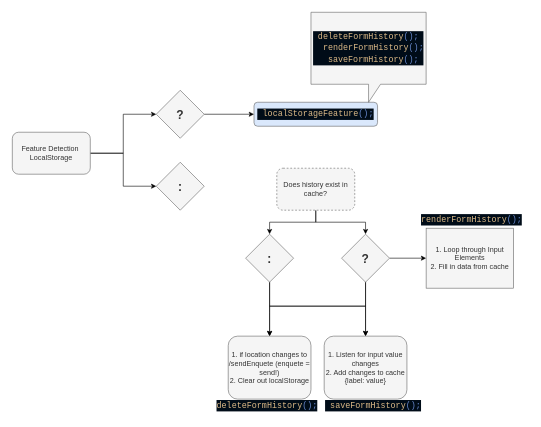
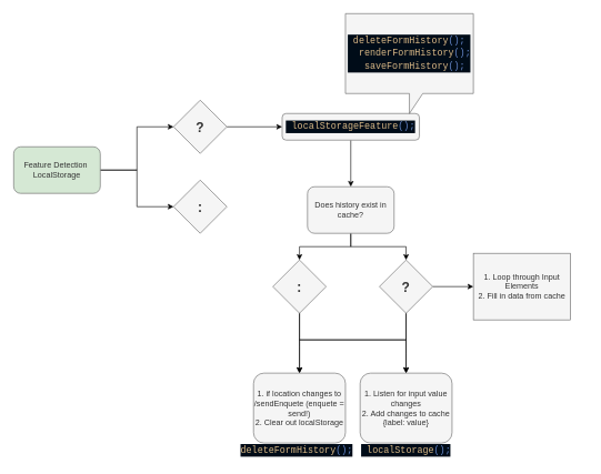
  <mxCell id="0" />
  <mxCell id="1" parent="0" />
  <mxCell id="2" style="edgeStyle=orthogonalEdgeStyle;rounded=0;orthogonalLoop=1;jettySize=auto;html=1;entryX=0;entryY=0.5;entryDx=0;entryDy=0;" edge="1" parent="1" source="4" target="8"><mxGeometry relative="1" as="geometry" /></mxCell>
  <mxCell id="3" style="edgeStyle=orthogonalEdgeStyle;rounded=0;orthogonalLoop=1;jettySize=auto;html=1;" edge="1" parent="1" source="4" target="9"><mxGeometry relative="1" as="geometry" /></mxCell>
- <mxCell id="4" value="Feature Detection&amp;nbsp;&lt;br&gt;LocalStorage" style="rounded=1;whiteSpace=wrap;html=1;fontSize=12;glass=0;strokeWidth=1;shadow=0;fillColor=#f5f5f5;strokeColor=#666666;fontColor=#333333;" parent="1" vertex="1"><mxGeometry y="220" width="130" height="70" as="geometry" x="20" /></mxCell>
- <mxCell id="6" value="&lt;div style=&quot;color: rgb(102 , 136 , 204) ; background-color: rgb(0 , 12 , 24) ; font-family: &amp;#34;consolas&amp;#34; , &amp;#34;courier new&amp;#34; , monospace ; font-size: 14px ; line-height: 19px&quot;&gt;&amp;nbsp;&lt;span style=&quot;color: #ddbb88&quot;&gt;localStorageFeature&lt;/span&gt;();&lt;/div&gt;" style="rounded=1;whiteSpace=wrap;html=1;fontSize=12;glass=0;strokeWidth=1;shadow=0;fillColor=#dae8fc;strokeColor=#666666;fontColor=#333333;" parent="1" vertex="1"><mxGeometry x="423" y="170" width="206" height="40" as="geometry" /></mxCell>
+ <mxCell id="4" value="Feature Detection&amp;nbsp;&lt;br&gt;LocalStorage" style="rounded=1;whiteSpace=wrap;html=1;fontSize=12;glass=0;strokeWidth=1;shadow=0;fillColor=#d5e8d4;strokeColor=#666666;fontColor=#333333;" parent="1" vertex="1"><mxGeometry y="220" width="130" height="70" as="geometry" x="20" /></mxCell>
+ <mxCell id="5" style="edgeStyle=orthogonalEdgeStyle;rounded=0;orthogonalLoop=1;jettySize=auto;html=1;entryX=0.5;entryY=0;entryDx=0;entryDy=0;" edge="1" parent="1" source="6" target="12"><mxGeometry relative="1" as="geometry" /></mxCell>
+ <mxCell id="6" value="&lt;div style=&quot;color: rgb(102 , 136 , 204) ; background-color: rgb(0 , 12 , 24) ; font-family: &amp;#34;consolas&amp;#34; , &amp;#34;courier new&amp;#34; , monospace ; font-size: 14px ; line-height: 19px&quot;&gt;&amp;nbsp;&lt;span style=&quot;color: #ddbb88&quot;&gt;localStorageFeature&lt;/span&gt;();&lt;/div&gt;" style="rounded=1;whiteSpace=wrap;html=1;fontSize=12;glass=0;strokeWidth=1;shadow=0;fillColor=#f5f5f5;strokeColor=#666666;fontColor=#333333;" parent="1" vertex="1"><mxGeometry x="423" y="170" width="206" height="40" as="geometry" /></mxCell>
  <mxCell id="7" style="edgeStyle=orthogonalEdgeStyle;rounded=0;orthogonalLoop=1;jettySize=auto;html=1;entryX=0;entryY=0.5;entryDx=0;entryDy=0;" edge="1" parent="1" source="8" target="6"><mxGeometry relative="1" as="geometry" /></mxCell>
  <mxCell id="8" value="&lt;font style=&quot;font-size: 20px&quot;&gt;&lt;b&gt;?&lt;/b&gt;&lt;/font&gt;" style="rhombus;whiteSpace=wrap;html=1;fillColor=#f5f5f5;strokeColor=#666666;fontColor=#333333;" vertex="1" parent="1"><mxGeometry x="260" y="150" width="80" height="80" as="geometry" /></mxCell>
  <mxCell id="9" value="&lt;font style=&quot;font-size: 20px&quot;&gt;&lt;b&gt;:&lt;/b&gt;&lt;/font&gt;" style="rhombus;whiteSpace=wrap;html=1;fillColor=#f5f5f5;strokeColor=#666666;fontColor=#333333;" vertex="1" parent="1"><mxGeometry x="260" y="270" width="80" height="80" as="geometry" /></mxCell>
  <mxCell id="10" style="edgeStyle=orthogonalEdgeStyle;rounded=0;orthogonalLoop=1;jettySize=auto;html=1;" edge="1" parent="1" source="12" target="19"><mxGeometry relative="1" as="geometry" /></mxCell>
  <mxCell id="11" style="edgeStyle=orthogonalEdgeStyle;rounded=0;orthogonalLoop=1;jettySize=auto;html=1;entryX=0.5;entryY=0;entryDx=0;entryDy=0;" edge="1" parent="1" source="12" target="15"><mxGeometry relative="1" as="geometry" /></mxCell>
- <mxCell id="12" value="Does history exist in cache?" style="rounded=1;whiteSpace=wrap;html=1;fontSize=12;glass=0;strokeWidth=1;shadow=0;fillColor=#f5f5f5;strokeColor=#666666;fontColor=#333333;dashed=1;" vertex="1" parent="1"><mxGeometry x="461" y="280" width="130" height="70" as="geometry" /></mxCell>
+ <mxCell id="12" value="Does history exist in cache?" style="rounded=1;whiteSpace=wrap;html=1;fontSize=12;glass=0;strokeWidth=1;shadow=0;fillColor=#f5f5f5;strokeColor=#666666;fontColor=#333333;" vertex="1" parent="1"><mxGeometry x="461" y="280" width="130" height="70" as="geometry" /></mxCell>
  <mxCell id="13" style="edgeStyle=orthogonalEdgeStyle;rounded=0;orthogonalLoop=1;jettySize=auto;html=1;" edge="1" parent="1" source="15" target="21"><mxGeometry relative="1" as="geometry"><Array as="points"><mxPoint x="449" y="510" /><mxPoint x="609" y="510" /></Array></mxGeometry></mxCell>
  <mxCell id="14" style="edgeStyle=orthogonalEdgeStyle;rounded=0;orthogonalLoop=1;jettySize=auto;html=1;" edge="1" parent="1" source="15" target="22"><mxGeometry relative="1" as="geometry"><Array as="points"><mxPoint x="449" y="520" /><mxPoint x="449" y="520" /></Array></mxGeometry></mxCell>
  <mxCell id="15" value="&lt;font style=&quot;font-size: 20px&quot;&gt;&lt;b&gt;:&lt;/b&gt;&lt;/font&gt;" style="rhombus;whiteSpace=wrap;html=1;fillColor=#f5f5f5;strokeColor=#666666;fontColor=#333333;" vertex="1" parent="1"><mxGeometry x="409" y="390" width="80" height="80" as="geometry" /></mxCell>
  <mxCell id="16" style="edgeStyle=orthogonalEdgeStyle;rounded=0;orthogonalLoop=1;jettySize=auto;html=1;" edge="1" parent="1" source="19" target="20"><mxGeometry relative="1" as="geometry"><mxPoint x="689" y="430" as="targetPoint" /></mxGeometry></mxCell>
  <mxCell id="17" style="edgeStyle=orthogonalEdgeStyle;rounded=0;orthogonalLoop=1;jettySize=auto;html=1;entryX=0.5;entryY=0;entryDx=0;entryDy=0;" edge="1" parent="1" source="19" target="21"><mxGeometry relative="1" as="geometry"><Array as="points"><mxPoint x="609" y="530" /><mxPoint x="609" y="530" /></Array></mxGeometry></mxCell>
  <mxCell id="18" style="edgeStyle=orthogonalEdgeStyle;rounded=0;orthogonalLoop=1;jettySize=auto;html=1;" edge="1" parent="1" source="19" target="22"><mxGeometry relative="1" as="geometry"><Array as="points"><mxPoint x="609" y="510" /><mxPoint x="449" y="510" /></Array></mxGeometry></mxCell>
  <mxCell id="19" value="&lt;font style=&quot;font-size: 20px&quot;&gt;&lt;b&gt;?&lt;/b&gt;&lt;/font&gt;" style="rhombus;whiteSpace=wrap;html=1;fillColor=#f5f5f5;strokeColor=#666666;fontColor=#333333;" vertex="1" parent="1"><mxGeometry x="569" y="390" width="80" height="80" as="geometry" /></mxCell>
  <mxCell id="20" value="1. Loop through Input Elements&lt;br&gt;&lt;div&gt;&lt;span&gt;2. Fill in data from cache&lt;/span&gt;&lt;/div&gt;" style="rounded=0;whiteSpace=wrap;html=1;align=center;fillColor=#f5f5f5;strokeColor=#666666;fontColor=#333333;" vertex="1" parent="1"><mxGeometry x="710" y="380" width="146" height="100" as="geometry" /></mxCell>
  <mxCell id="21" value="1. Listen for input value changes&lt;br&gt;2. Add changes to cache&lt;br&gt;{label: value}" style="rounded=1;whiteSpace=wrap;html=1;fontSize=12;glass=0;strokeWidth=1;shadow=0;fillColor=#f5f5f5;strokeColor=#666666;fontColor=#333333;" vertex="1" parent="1"><mxGeometry x="540" y="560" width="138" height="105" as="geometry" /></mxCell>
  <mxCell id="22" value="1. if location changes to /sendEnquete (enquete = send!)&lt;br&gt;2. Clear out localStorage" style="rounded=1;whiteSpace=wrap;html=1;fontSize=12;glass=0;strokeWidth=1;shadow=0;fillColor=#f5f5f5;strokeColor=#666666;fontColor=#333333;" vertex="1" parent="1"><mxGeometry x="380" y="560" width="138" height="105" as="geometry" /></mxCell>
  <mxCell id="23" value="&lt;div style=&quot;color: rgb(102 , 136 , 204) ; background-color: rgb(0 , 12 , 24) ; font-family: &amp;#34;consolas&amp;#34; , &amp;#34;courier new&amp;#34; , monospace ; font-size: 14px ; line-height: 19px&quot;&gt;&lt;div&gt;&lt;span style=&quot;color: #ddbb88&quot;&gt;deleteFormHistory&lt;/span&gt;();&lt;/div&gt;&lt;div&gt;&amp;nbsp;&amp;nbsp;&lt;span style=&quot;color: #ddbb88&quot;&gt;renderFormHistory&lt;/span&gt;();&lt;/div&gt;&lt;div&gt;&amp;nbsp;&amp;nbsp;&lt;span style=&quot;color: #ddbb88&quot;&gt;saveFormHistory&lt;/span&gt;();&lt;/div&gt;&lt;/div&gt;" style="shape=callout;whiteSpace=wrap;html=1;perimeter=calloutPerimeter;fillColor=#f5f5f5;strokeColor=#666666;fontColor=#333333;" vertex="1" parent="1"><mxGeometry x="518" y="20" width="192" height="150" as="geometry" /></mxCell>
- <mxCell id="24" value="&lt;div style=&quot;color: rgb(102, 136, 204); background-color: rgb(0, 12, 24); font-family: consolas, &amp;quot;courier new&amp;quot;, monospace; font-weight: normal; font-size: 14px; line-height: 19px;&quot;&gt;&lt;div&gt;&lt;span style=&quot;color: #6688cc&quot;&gt;&amp;nbsp;&lt;/span&gt;&lt;span style=&quot;color: #ddbb88&quot;&gt;saveFormHistory&lt;/span&gt;&lt;span style=&quot;color: #6688cc&quot;&gt;();&lt;/span&gt;&lt;/div&gt;&lt;/div&gt;" style="text;whiteSpace=wrap;html=1;" vertex="1" parent="1"><mxGeometry x="540" y="660" width="170" height="30" as="geometry" /></mxCell>
- <mxCell id="25" value="&lt;div style=&quot;color: rgb(102, 136, 204); background-color: rgb(0, 12, 24); font-family: consolas, &amp;quot;courier new&amp;quot;, monospace; font-weight: normal; font-size: 14px; line-height: 19px;&quot;&gt;&lt;div&gt;&lt;span style=&quot;color: #ddbb88&quot;&gt;renderFormHistory&lt;/span&gt;&lt;span style=&quot;color: #6688cc&quot;&gt;();&lt;/span&gt;&lt;/div&gt;&lt;/div&gt;" style="text;whiteSpace=wrap;html=1;" vertex="1" parent="1"><mxGeometry x="700" y="350" width="180" height="30" as="geometry" /></mxCell>
+ <mxCell id="24" value="&lt;div style=&quot;color: rgb(102, 136, 204); background-color: rgb(0, 12, 24); font-family: consolas, &amp;quot;courier new&amp;quot;, monospace; font-weight: normal; font-size: 14px; line-height: 19px;&quot;&gt;&lt;div&gt;&lt;span style=&quot;color: #6688cc&quot;&gt;&amp;nbsp;&lt;/span&gt;&lt;span style=&quot;color: #ddbb88&quot;&gt;localStorage&lt;/span&gt;&lt;span style=&quot;color: #6688cc&quot;&gt;();&lt;/span&gt;&lt;/div&gt;&lt;/div&gt;" style="text;whiteSpace=wrap;html=1;" vertex="1" parent="1"><mxGeometry x="540" y="660" width="170" height="30" as="geometry" /></mxCell>
  <mxCell id="26" value="&lt;div style=&quot;color: rgb(102, 136, 204); background-color: rgb(0, 12, 24); font-family: consolas, &amp;quot;courier new&amp;quot;, monospace; font-weight: normal; font-size: 14px; line-height: 19px;&quot;&gt;&lt;div&gt;&lt;span style=&quot;color: #ddbb88&quot;&gt;deleteFormHistory&lt;/span&gt;&lt;span style=&quot;color: #6688cc&quot;&gt;();&lt;/span&gt;&lt;/div&gt;&lt;/div&gt;" style="text;whiteSpace=wrap;html=1;" vertex="1" parent="1"><mxGeometry x="359" y="660" width="180" height="30" as="geometry" /></mxCell>
